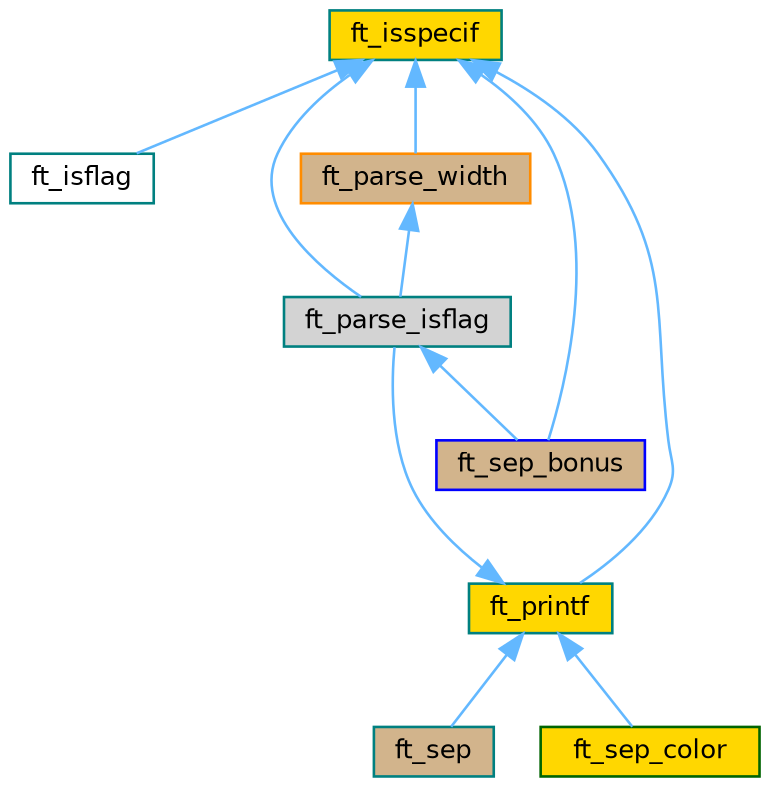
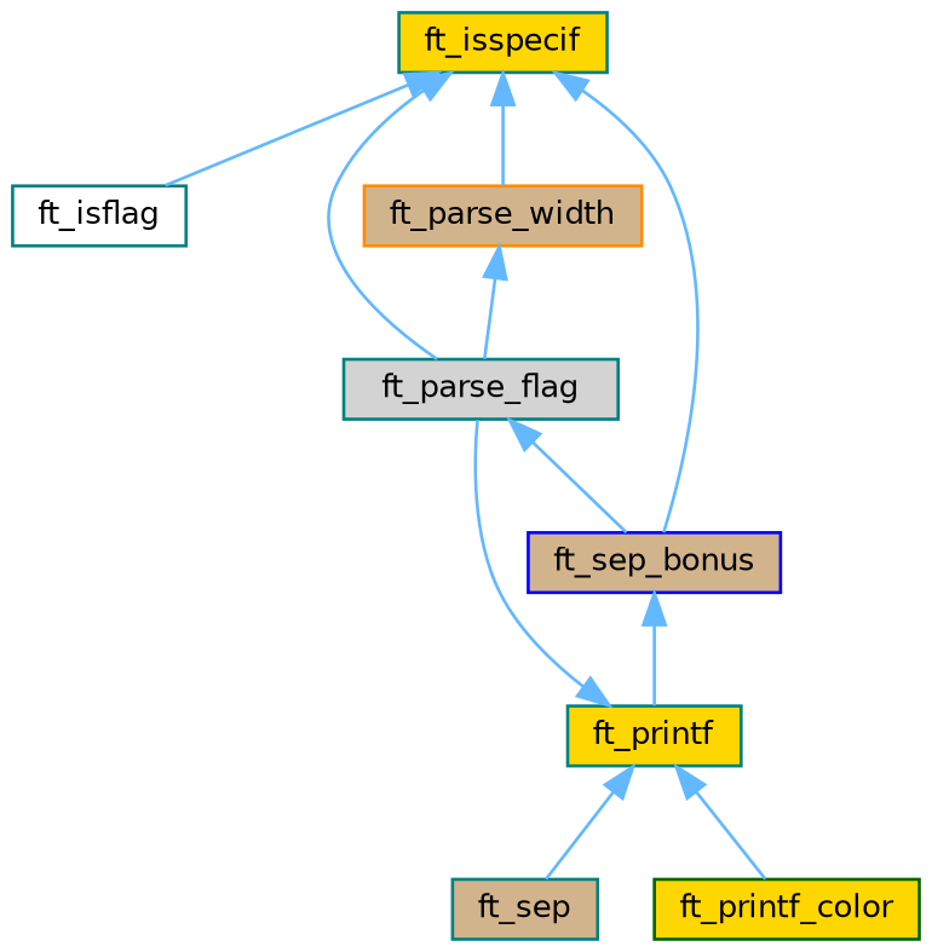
  digraph {
    rankdir=TB
    node [color=teal fillcolor=gold fontname=Helvetica fontsize=10 shape=box style=filled]
    edge [color=steelblue1 dir=back fontname=Helvetica fontsize=10 labelfontname=Helvetica labelfontsize=10 style=solid]
    n1 [fontcolor=black height=0.2 label=ft_isspecif width=0.4]
    n2 [fillcolor=white height=0.2 label=ft_isflag width=0.4]
-   n3 [fillcolor=lightgrey height=0.2 label=ft_parse_isflag width=0.4]
+   n3 [fillcolor=lightgrey height=0.2 label=ft_parse_flag width=0.4]
    n4 [color=blue fillcolor=tan height=0.2 label=ft_sep_bonus width=0.4]
    n5 [color=darkorange fillcolor=tan height=0.2 label=ft_parse_width width=0.4]
    n6 [height=0.2 label=ft_printf width=0.4]
    n7 [fillcolor=tan height=0.2 label=ft_sep width=0.4]
-   n8 [color=darkgreen height=0.2 label=ft_sep_color width=0.4]
+   n8 [color=darkgreen height=0.2 label=ft_printf_color width=0.4]
    n1 -> n2
    n1 -> n3
    n1 -> n4
    n1 -> n5
    n3 -> n4
-   n1 -> n6
+   n4 -> n6
    n5 -> n3
    n6 -> n3
    n6 -> n7
    n6 -> n8
  }
